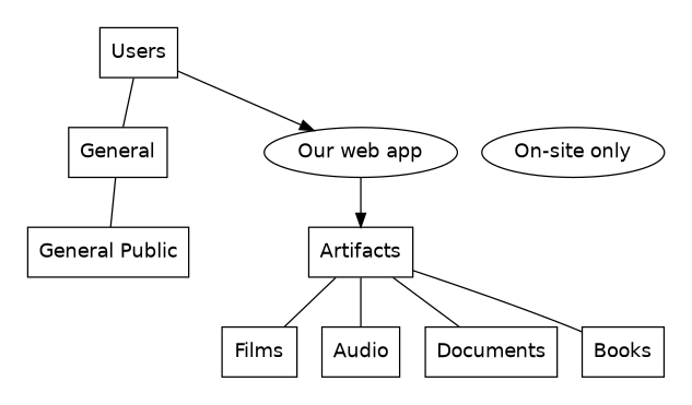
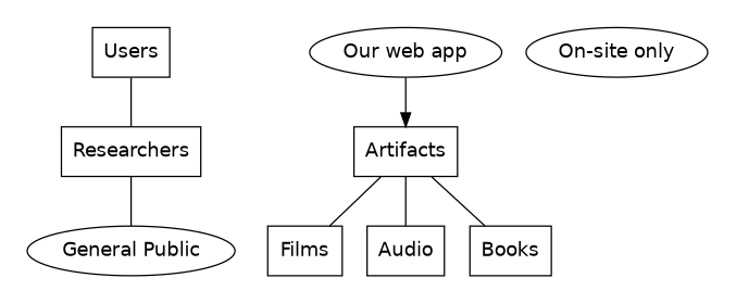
  digraph {
    compound=true
    fontname="DejaVu Sans"
    node [fontname="DejaVu Sans" shape=box]
    edge [dir=none fontname="DejaVu Sans"]
    n1 [label=Users]
-   n2 [label=General]
-   n3 [label="General Public"]
+   n2 [label=Researchers]
+   n3 [label="General Public" shape=ellipse]
    n4 [label=Artifacts]
    n5 [label=Films]
    n6 [label=Audio]
-   n7 [label=Documents]
    n8 [label=Books]
    n9 [label="On-site only" shape=ellipse]
    n10 [label="Our web app" shape=ellipse]
    subgraph sub_1 {
      color=white
      subgraph cluster_2 {
        color=white
        n1
        n2
        n3
      }
      subgraph cluster_3 {
        color=white
        n4
        n5
        n6
-       n7
        n8
      }
    }
    subgraph cluster_4 {
      color=white
      n9
      n10
    }
    n1 -> n2
-   n1 -> n10 [dir=""]
    n2 -> n3
    n4 -> n5
    n4 -> n6
-   n4 -> n7
    n4 -> n8
    n10 -> n4 [dir=""]
  }
